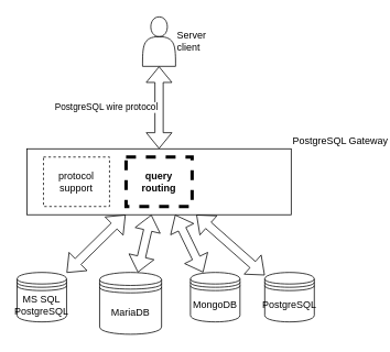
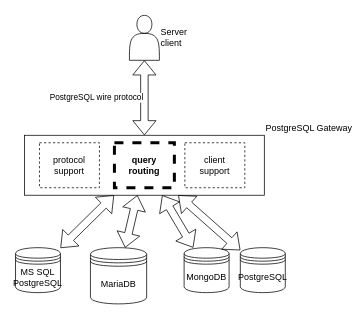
  <mxCell id="0" />
  <mxCell id="1" parent="0" />
  <mxCell id="2" value="MS SQL PostgreSQL" style="shape=datastore;whiteSpace=wrap;html=1;" vertex="1" parent="1"><mxGeometry x="20" y="330" width="60" height="60" as="geometry" /></mxCell>
  <mxCell id="3" value="MariaDB" style="shape=datastore;whiteSpace=wrap;html=1;" vertex="1" parent="1"><mxGeometry x="120" y="330" width="75" height="75" as="geometry" /></mxCell>
- <mxCell id="4" value="MongoDB" style="shape=datastore;whiteSpace=wrap;html=1;" vertex="1" parent="1"><mxGeometry x="230" y="330" width="60" height="60" as="geometry" /></mxCell>
+ <mxCell id="4" value="MongoDB" style="shape=datastore;whiteSpace=wrap;html=1;" vertex="1" parent="1"><mxGeometry x="245" y="330" width="60" height="60" as="geometry" /></mxCell>
  <mxCell id="5" value="Server client" style="shape=actor;whiteSpace=wrap;html=1;align=left;labelPosition=right;verticalLabelPosition=middle;verticalAlign=middle;" vertex="1" parent="1"><mxGeometry x="172" y="20" width="40" height="60" as="geometry" /></mxCell>
  <mxCell id="6" value="PostgreSQL Gateway" style="rounded=0;whiteSpace=wrap;html=1;labelPosition=right;verticalLabelPosition=top;align=left;verticalAlign=bottom;" vertex="1" parent="1"><mxGeometry x="32" y="180" width="320" height="80" as="geometry" /></mxCell>
  <mxCell id="7" value="PostgreSQL wire protocol" style="shape=flexArrow;endArrow=classic;startArrow=classic;html=1;rounded=0;labelPosition=left;verticalLabelPosition=middle;align=right;verticalAlign=middle;" edge="1" parent="1" source="6" target="5"><mxGeometry width="100" height="100" relative="1" as="geometry"><mxPoint x="-98" y="330" as="sourcePoint" /><mxPoint x="2" y="230" as="targetPoint" /></mxGeometry></mxCell>
  <mxCell id="8" value="" style="shape=flexArrow;endArrow=classic;startArrow=classic;html=1;rounded=0;" edge="1" parent="1" source="2" target="6"><mxGeometry width="100" height="100" relative="1" as="geometry"><mxPoint x="-108" y="450" as="sourcePoint" /><mxPoint x="-8" y="350" as="targetPoint" /></mxGeometry></mxCell>
  <mxCell id="9" value="" style="shape=flexArrow;endArrow=classic;startArrow=classic;html=1;rounded=0;" edge="1" parent="1" source="3" target="6"><mxGeometry width="100" height="100" relative="1" as="geometry"><mxPoint x="52" y="540" as="sourcePoint" /><mxPoint x="152" y="440" as="targetPoint" /></mxGeometry></mxCell>
  <mxCell id="10" value="" style="shape=flexArrow;endArrow=classic;startArrow=classic;html=1;rounded=0;" edge="1" parent="1" source="6" target="4"><mxGeometry width="100" height="100" relative="1" as="geometry"><mxPoint x="402" y="310" as="sourcePoint" /><mxPoint x="502" y="210" as="targetPoint" /></mxGeometry></mxCell>
  <mxCell id="11" value="query&lt;div&gt;routing&lt;/div&gt;" style="rounded=0;whiteSpace=wrap;html=1;dashed=1;fontStyle=1;strokeWidth=4;" vertex="1" parent="1"><mxGeometry x="152" y="190" width="80" height="60" as="geometry" /></mxCell>
  <mxCell id="12" value="protocol&lt;div&gt;support&lt;/div&gt;" style="rounded=0;whiteSpace=wrap;html=1;dashed=1;" vertex="1" parent="1"><mxGeometry x="52" y="190" width="80" height="60" as="geometry" /></mxCell>
+ <mxCell id="13" value="client&lt;div&gt;support&lt;/div&gt;" style="rounded=0;whiteSpace=wrap;html=1;dashed=1;" vertex="1" parent="1"><mxGeometry x="246" y="190" width="80" height="60" as="geometry" /></mxCell>
  <mxCell id="14" value="PostgreSQL" style="shape=datastore;whiteSpace=wrap;html=1;" vertex="1" parent="1"><mxGeometry x="320" y="330" width="60" height="60" as="geometry" /></mxCell>
  <mxCell id="15" value="" style="shape=flexArrow;endArrow=classic;startArrow=classic;html=1;rounded=0;" edge="1" parent="1" source="6" target="14"><mxGeometry width="100" height="100" relative="1" as="geometry"><mxPoint x="372" y="250" as="sourcePoint" /><mxPoint x="501" y="323.019" as="targetPoint" /></mxGeometry></mxCell>
